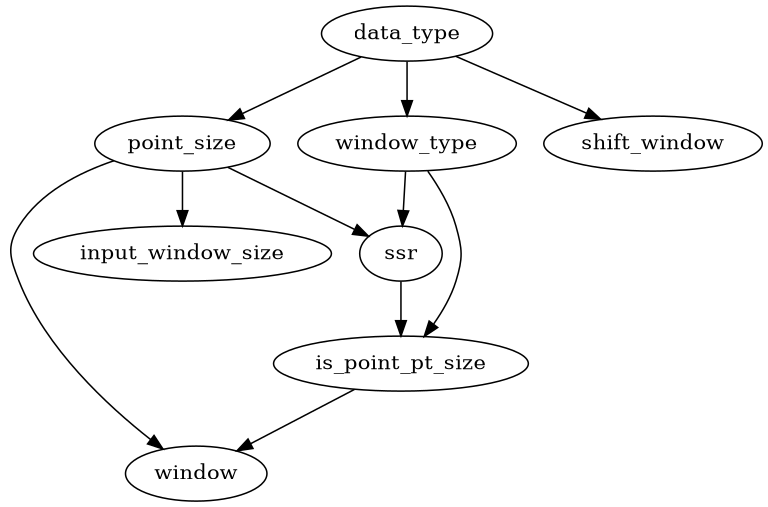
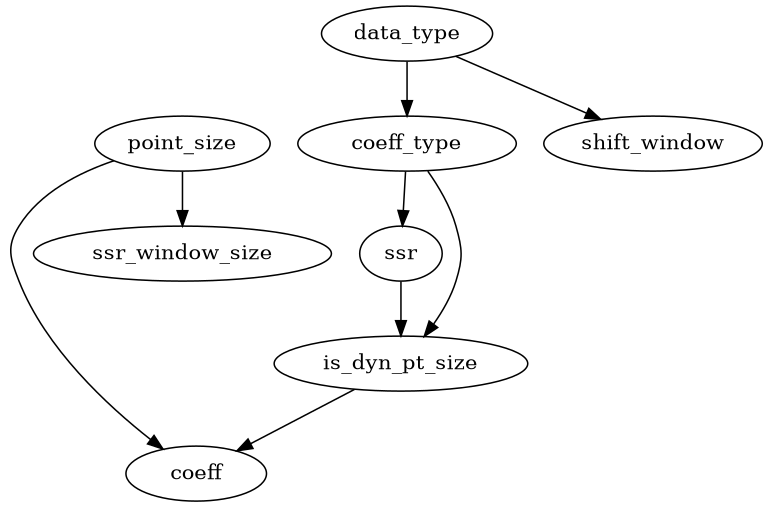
  digraph {
    point_size
-   coeff [label=window]
+   coeff
    ssr
-   input_window_size
-   is_dyn_pt_size [label=is_point_pt_size]
+   input_window_size [label=ssr_window_size]
+   is_dyn_pt_size
    data_type
-   coeff_type [label=window_type]
+   coeff_type
    n8 [label=shift_window]
    point_size -> coeff
-   point_size -> ssr
    point_size -> input_window_size
    ssr -> is_dyn_pt_size
    is_dyn_pt_size -> coeff
-   data_type -> point_size
    data_type -> coeff_type
    data_type -> n8
    coeff_type -> ssr
    coeff_type -> is_dyn_pt_size
  }
